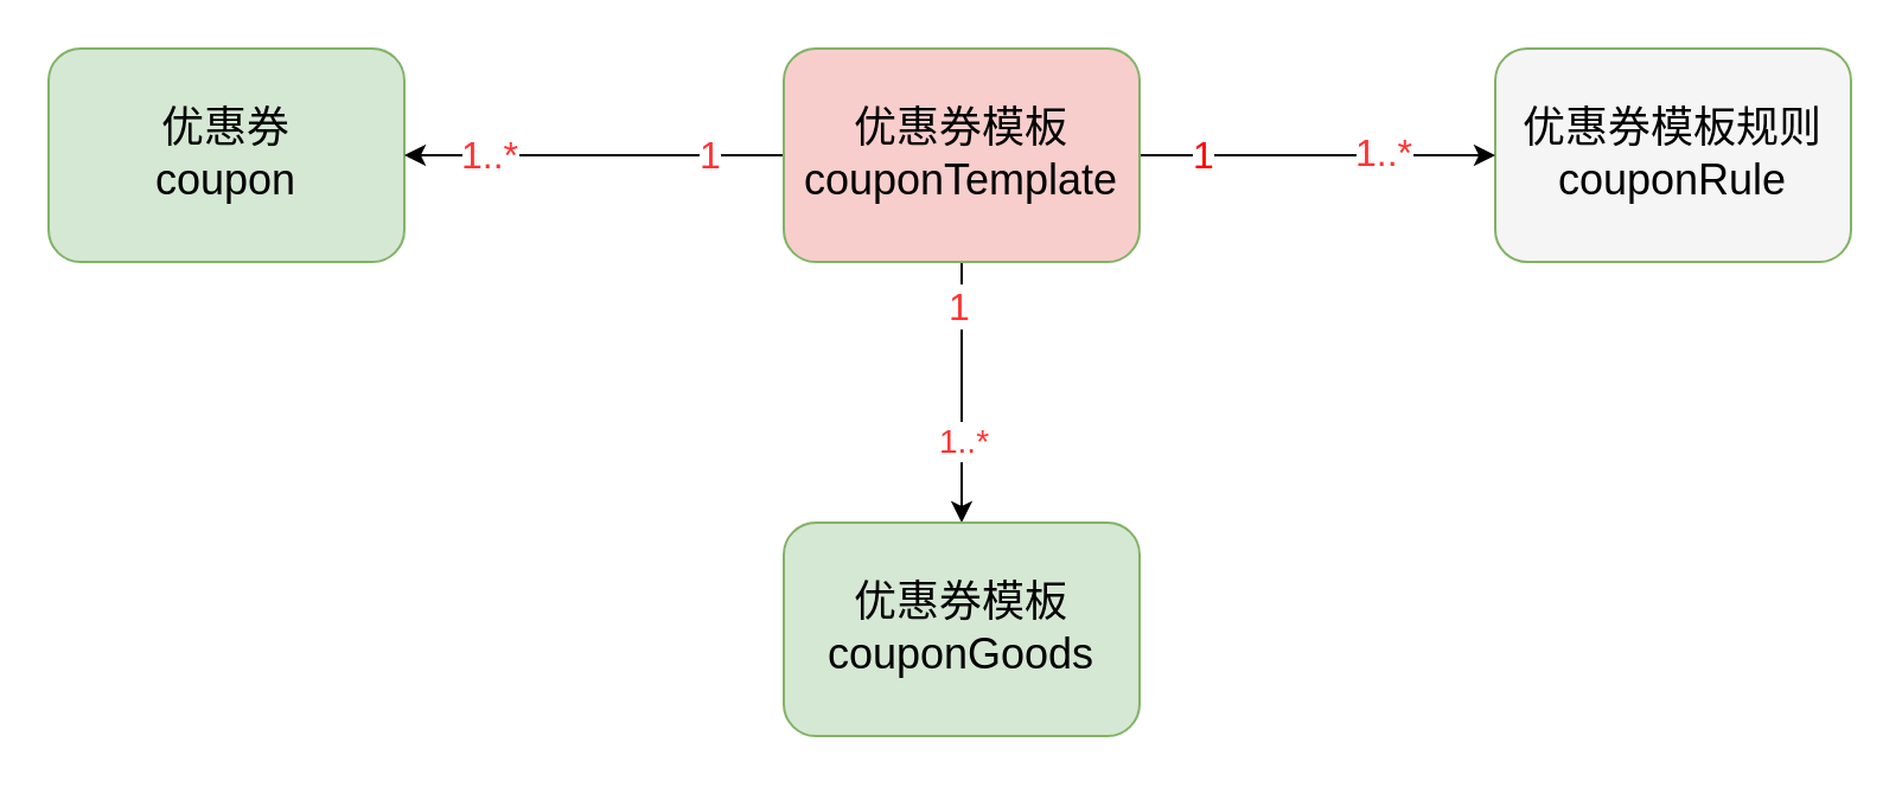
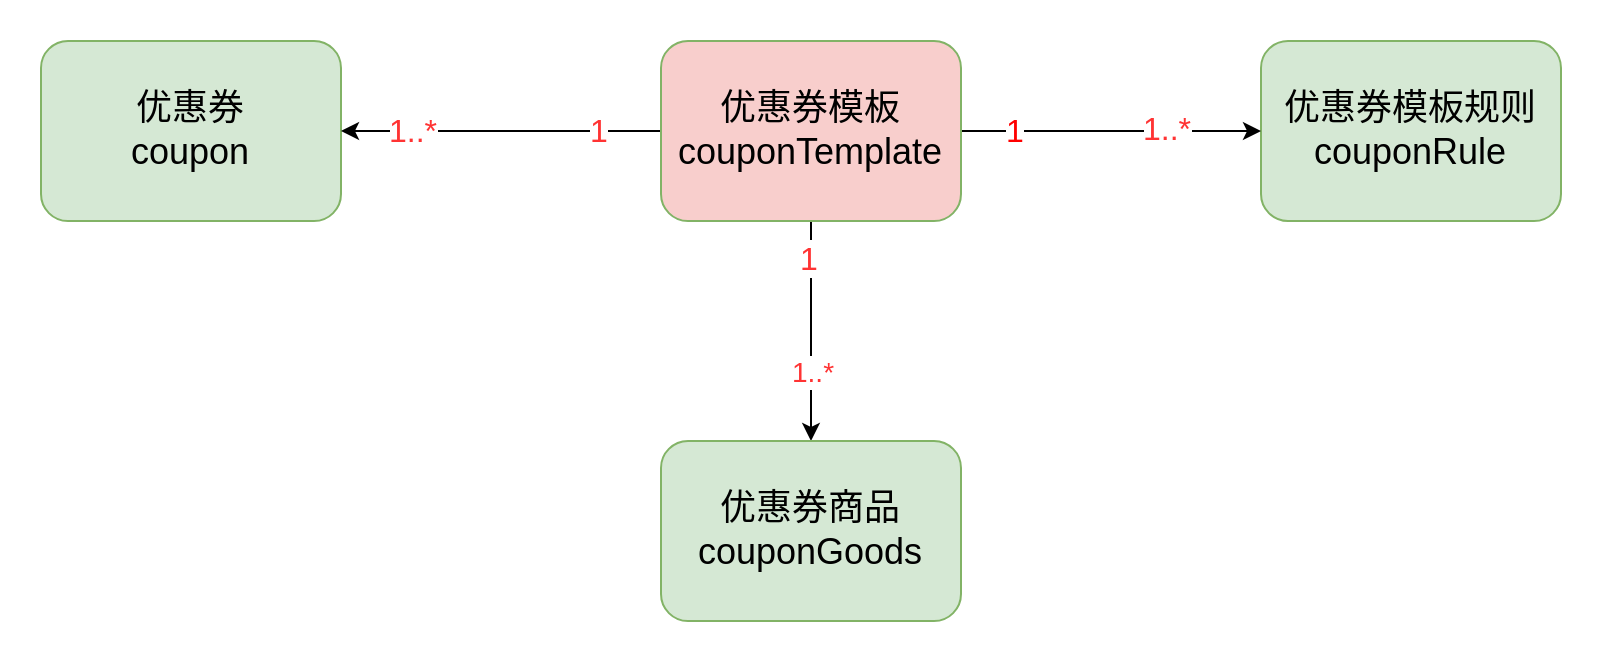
  <mxCell id="0" />
  <mxCell id="1" parent="0" />
  <mxCell id="2" value="&lt;div&gt;&lt;font style=&quot;font-size: 18px;&quot;&gt;优惠券&lt;/font&gt;&lt;/div&gt;&lt;font style=&quot;font-size: 18px;&quot;&gt;coupon&lt;/font&gt;" style="rounded=1;whiteSpace=wrap;html=1;fillColor=#d5e8d4;strokeColor=#82b366;" parent="1" vertex="1"><mxGeometry x="20" y="20" width="150" height="90" as="geometry" /></mxCell>
- <mxCell id="3" value="&lt;div&gt;&lt;font style=&quot;font-size: 18px;&quot;&gt;优惠券模板规则&lt;/font&gt;&lt;/div&gt;&lt;font style=&quot;font-size: 18px;&quot;&gt;couponRule&lt;/font&gt;" style="rounded=1;whiteSpace=wrap;html=1;fillColor=#f5f5f5;strokeColor=#82b366;" vertex="1" parent="1"><mxGeometry x="630" y="20" width="150" height="90" as="geometry" /></mxCell>
+ <mxCell id="3" value="&lt;div&gt;&lt;font style=&quot;font-size: 18px;&quot;&gt;优惠券模板规则&lt;/font&gt;&lt;/div&gt;&lt;font style=&quot;font-size: 18px;&quot;&gt;couponRule&lt;/font&gt;" style="rounded=1;whiteSpace=wrap;html=1;fillColor=#d5e8d4;strokeColor=#82b366;" vertex="1" parent="1"><mxGeometry x="630" y="20" width="150" height="90" as="geometry" /></mxCell>
  <mxCell id="4" style="edgeStyle=orthogonalEdgeStyle;rounded=0;orthogonalLoop=1;jettySize=auto;html=1;exitX=1;exitY=0.5;exitDx=0;exitDy=0;entryX=0;entryY=0.5;entryDx=0;entryDy=0;" edge="1" parent="1" source="13" target="3"><mxGeometry relative="1" as="geometry" /></mxCell>
  <mxCell id="5" value="1..*" style="edgeLabel;html=1;align=center;verticalAlign=middle;resizable=0;points=[];fontSize=16;fontColor=#FF3333;" vertex="1" connectable="0" parent="4"><mxGeometry x="-0.229" y="1" relative="1" as="geometry"><mxPoint x="44" y="-1" as="offset" /></mxGeometry></mxCell>
  <mxCell id="6" value="1" style="edgeLabel;html=1;align=center;verticalAlign=middle;resizable=0;points=[];fontSize=16;fontColor=#FF0000;" vertex="1" connectable="0" parent="4"><mxGeometry x="-0.65" y="1" relative="1" as="geometry"><mxPoint as="offset" /></mxGeometry></mxCell>
  <mxCell id="7" value="" style="edgeStyle=orthogonalEdgeStyle;rounded=0;orthogonalLoop=1;jettySize=auto;html=1;" edge="1" parent="1" source="13" target="2"><mxGeometry relative="1" as="geometry" /></mxCell>
  <mxCell id="8" value="1" style="edgeLabel;html=1;align=center;verticalAlign=middle;resizable=0;points=[];fontSize=16;fontColor=#FF3333;" vertex="1" connectable="0" parent="7"><mxGeometry x="-0.6" y="-2" relative="1" as="geometry"><mxPoint y="1" as="offset" /></mxGeometry></mxCell>
  <mxCell id="9" value="1..*" style="edgeLabel;html=1;align=center;verticalAlign=middle;resizable=0;points=[];fontSize=16;fontColor=#FF3333;" vertex="1" connectable="0" parent="7"><mxGeometry x="0.558" y="-4" relative="1" as="geometry"><mxPoint y="3" as="offset" /></mxGeometry></mxCell>
  <mxCell id="10" value="" style="edgeStyle=orthogonalEdgeStyle;rounded=0;orthogonalLoop=1;jettySize=auto;html=1;" edge="1" parent="1" source="13" target="14"><mxGeometry relative="1" as="geometry" /></mxCell>
  <mxCell id="11" value="1..*" style="edgeLabel;html=1;align=center;verticalAlign=middle;resizable=0;points=[];fontSize=14;fontColor=#FF3333;" vertex="1" connectable="0" parent="10"><mxGeometry x="-0.133" y="3" relative="1" as="geometry"><mxPoint x="-3" y="27" as="offset" /></mxGeometry></mxCell>
  <mxCell id="12" value="1" style="edgeLabel;html=1;align=center;verticalAlign=middle;resizable=0;points=[];fontSize=16;fontColor=#FF3333;" vertex="1" connectable="0" parent="10"><mxGeometry x="-0.68" y="-2" relative="1" as="geometry"><mxPoint as="offset" /></mxGeometry></mxCell>
  <mxCell id="13" value="&lt;div&gt;&lt;font style=&quot;font-size: 18px;&quot;&gt;优惠券模板&lt;/font&gt;&lt;/div&gt;&lt;font style=&quot;font-size: 18px;&quot;&gt;couponTemplate&lt;/font&gt;" style="rounded=1;whiteSpace=wrap;html=1;fillColor=#f8cecc;strokeColor=#82b366;" vertex="1" parent="1"><mxGeometry x="330" y="20" width="150" height="90" as="geometry" /></mxCell>
- <mxCell id="14" value="&lt;div&gt;&lt;font style=&quot;font-size: 18px;&quot;&gt;优惠券模板&lt;/font&gt;&lt;/div&gt;&lt;font style=&quot;font-size: 18px;&quot;&gt;couponGoods&lt;/font&gt;" style="rounded=1;whiteSpace=wrap;html=1;fillColor=#d5e8d4;strokeColor=#82b366;" vertex="1" parent="1"><mxGeometry x="330" y="220" width="150" height="90" as="geometry" /></mxCell>
+ <mxCell id="14" value="&lt;div&gt;&lt;font style=&quot;font-size: 18px;&quot;&gt;优惠券商品&lt;/font&gt;&lt;/div&gt;&lt;font style=&quot;font-size: 18px;&quot;&gt;couponGoods&lt;/font&gt;" style="rounded=1;whiteSpace=wrap;html=1;fillColor=#d5e8d4;strokeColor=#82b366;" vertex="1" parent="1"><mxGeometry x="330" y="220" width="150" height="90" as="geometry" /></mxCell>
